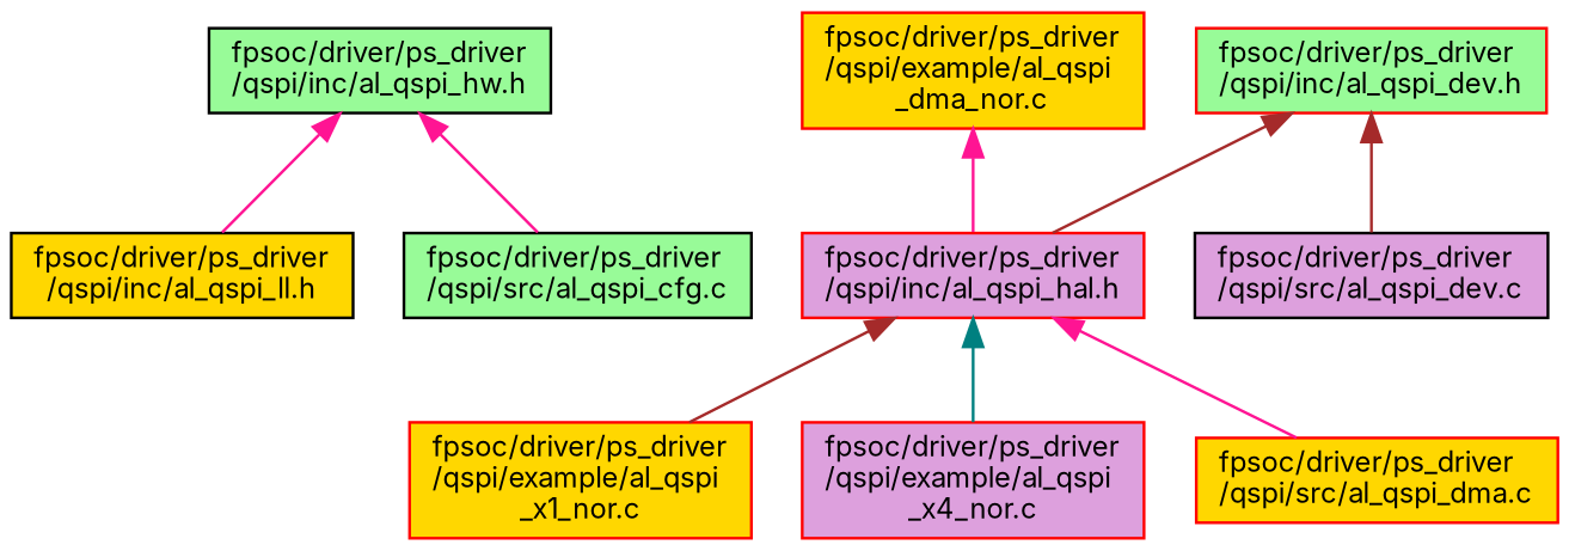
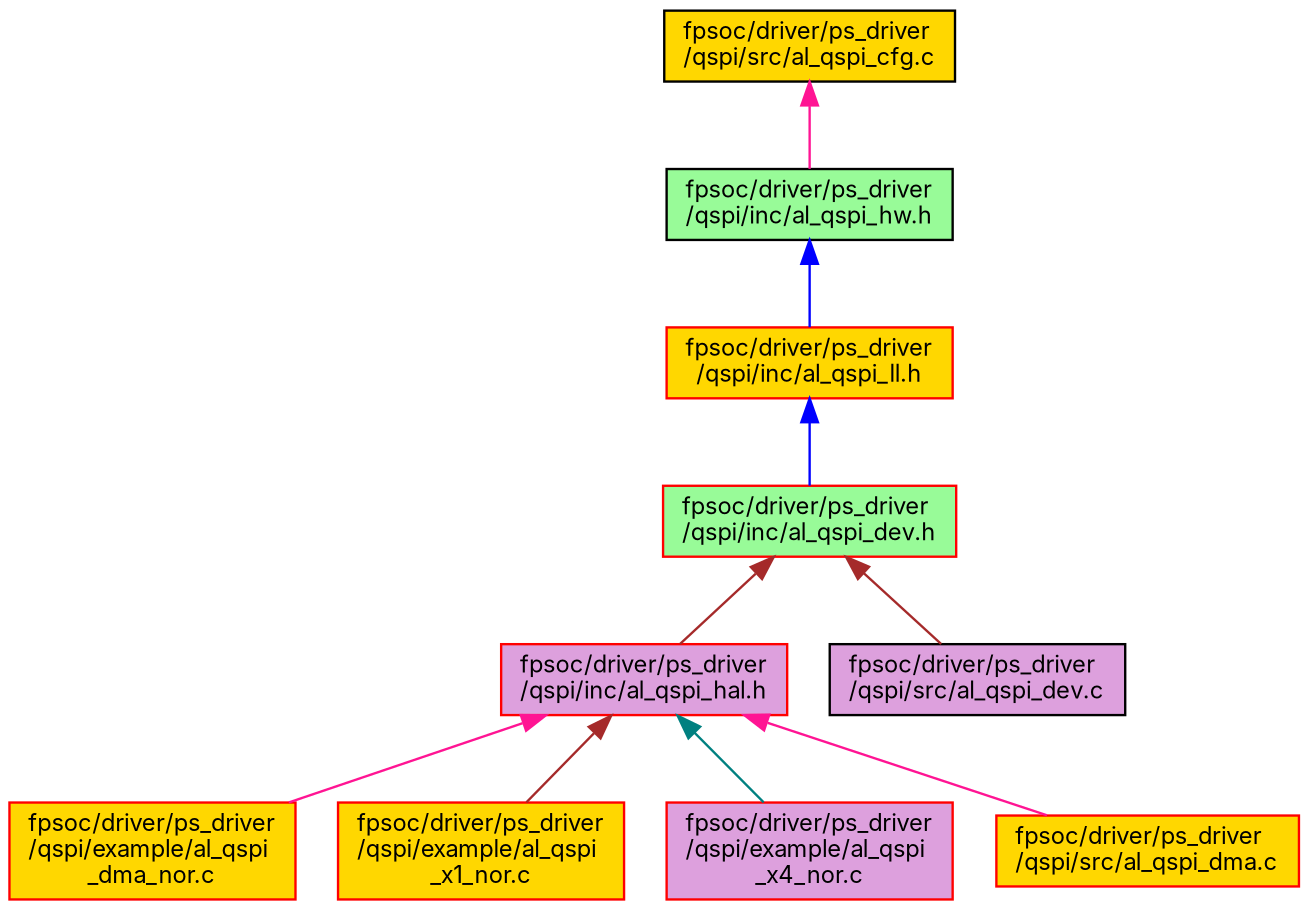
  digraph {
    fontname=Inter
    node [color=red fillcolor=gold fontname=Inter fontsize=10 shape=record style=filled]
    edge [color=deeppink dir=back fontname=Inter fontsize=10 labelfontname=Helvetica labelfontsize=10 style=solid]
    n1 [color=black fillcolor=palegreen fontcolor=black height=0.2 label="fpsoc/driver/ps_driver\l/qspi/inc/al_qspi_hw.h" width=0.4]
-   n2 [color=black height=0.2 label="fpsoc/driver/ps_driver\l/qspi/inc/al_qspi_ll.h" width=0.4]
-   n3 [color=black fillcolor=palegreen height=0.2 label="fpsoc/driver/ps_driver\l/qspi/src/al_qspi_cfg.c" width=0.4]
+   n2 [height=0.2 label="fpsoc/driver/ps_driver\l/qspi/inc/al_qspi_ll.h" width=0.4]
+   n3 [color=black height=0.2 label="fpsoc/driver/ps_driver\l/qspi/src/al_qspi_cfg.c" width=0.4]
    n4 [fillcolor=palegreen height=0.2 label="fpsoc/driver/ps_driver\l/qspi/inc/al_qspi_dev.h" width=0.4]
    n5 [fillcolor=plum height=0.2 label="fpsoc/driver/ps_driver\l/qspi/inc/al_qspi_hal.h" width=0.4]
    n6 [color=black fillcolor=plum height=0.2 label="fpsoc/driver/ps_driver\l/qspi/src/al_qspi_dev.c" width=0.4]
    n7 [height=0.2 label="fpsoc/driver/ps_driver\l/qspi/example/al_qspi\l_dma_nor.c" width=0.4]
    n8 [height=0.2 label="fpsoc/driver/ps_driver\l/qspi/example/al_qspi\l_x1_nor.c" width=0.4]
    n9 [fillcolor=plum height=0.2 label="fpsoc/driver/ps_driver\l/qspi/example/al_qspi\l_x4_nor.c" width=0.4]
    n10 [height=0.2 label="fpsoc/driver/ps_driver\l/qspi/src/al_qspi_dma.c" width=0.4]
-   n1 -> n2
-   n1 -> n3
+   n1 -> n2 [color=blue]
+   n3 -> n1
+   n2 -> n4 [color=blue]
    n4 -> n5 [color=brown]
    n4 -> n6 [color=brown]
-   n7 -> n5
+   n5 -> n7
    n5 -> n8 [color=brown]
    n5 -> n9 [color=teal]
    n5 -> n10
  }
